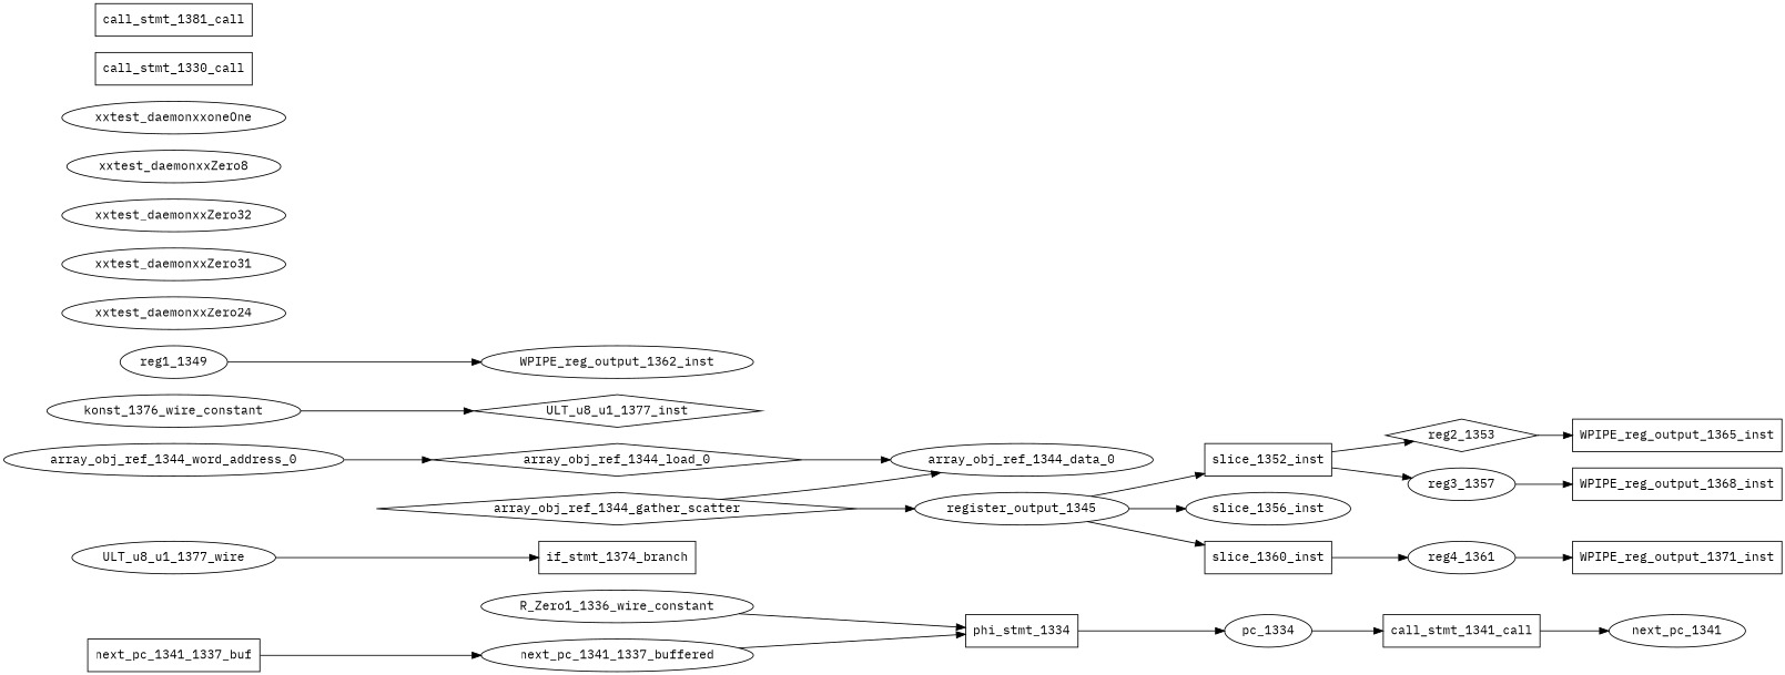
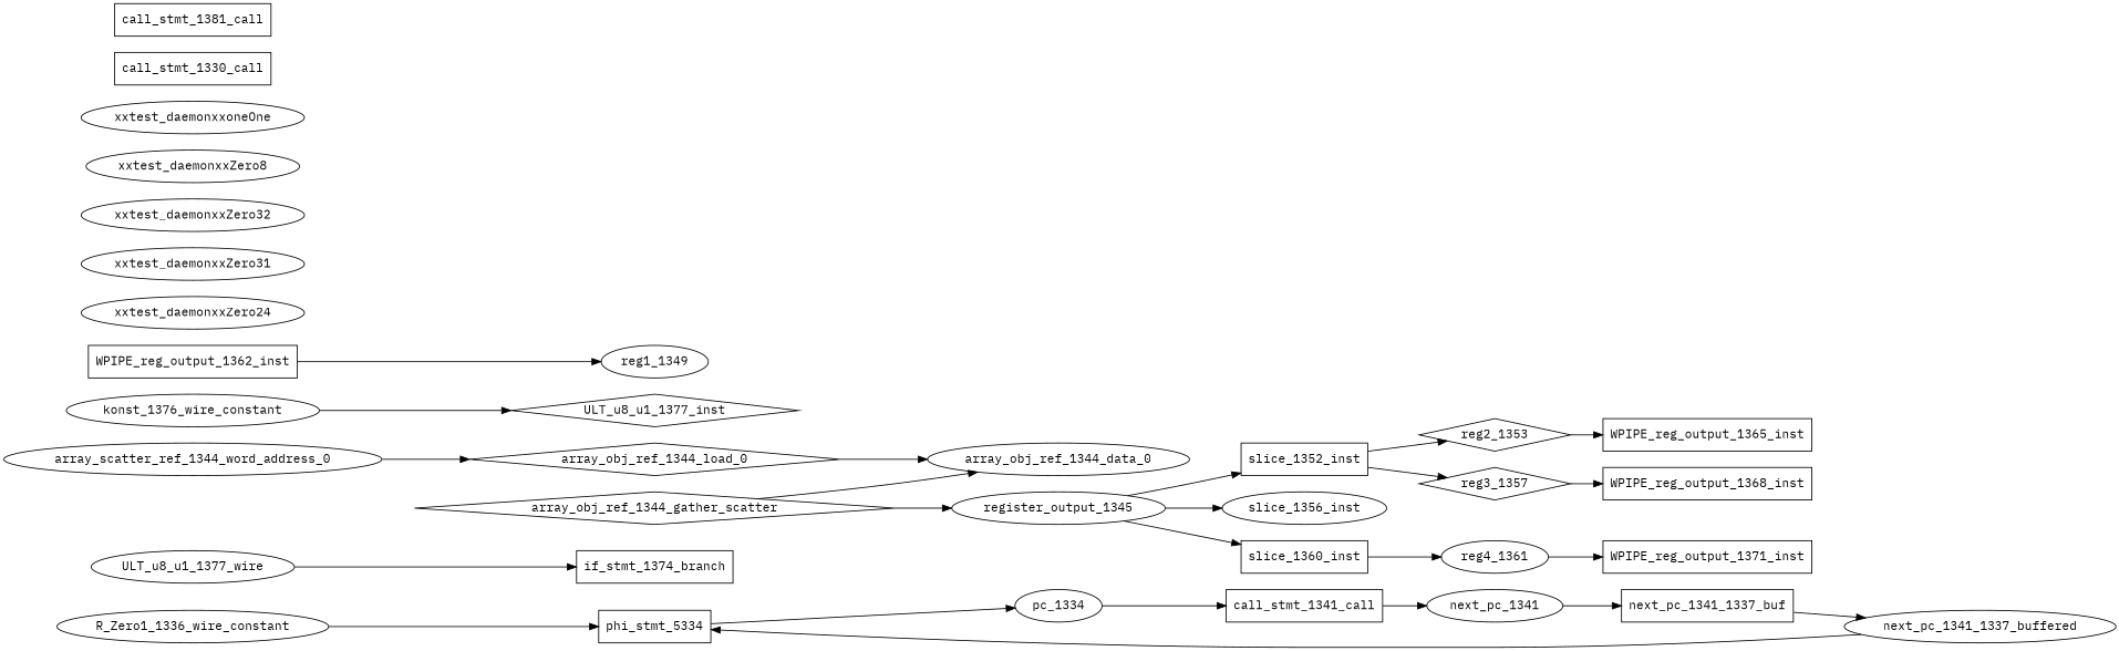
  digraph {
    fontname="IBM Plex Mono"
    rankdir=LR
    node [fontname="IBM Plex Mono" shape=ellipse]
    edge [fontname="IBM Plex Mono"]
    n1 [label=R_Zero1_1336_wire_constant]
-   phi_stmt_1334 [shape=rectangle]
+   phi_stmt_1334 [shape=rectangle label=phi_stmt_5334]
    pc_1334
    if_stmt_1374_branch [shape=rectangle]
    ULT_u8_u1_1377_wire
    array_obj_ref_1344_gather_scatter [shape=diamond]
    array_obj_ref_1344_data_0
    register_output_1345
    array_obj_ref_1344_load_0 [shape=diamond]
-   array_obj_ref_1344_word_address_0
+   array_obj_ref_1344_word_address_0 [label=array_scatter_ref_1344_word_address_0]
    ULT_u8_u1_1377_inst [shape=diamond]
    konst_1376_wire_constant
    next_pc_1341_1337_buf [shape=rectangle]
    next_pc_1341
    next_pc_1341_1337_buffered
    call_stmt_1341_call [shape=rectangle]
-   WPIPE_reg_output_1362_inst
+   WPIPE_reg_output_1362_inst [shape=rectangle]
    reg1_1349
    reg2_1353 [shape=diamond]
    WPIPE_reg_output_1365_inst [shape=rectangle]
    WPIPE_reg_output_1368_inst [shape=rectangle]
-   reg3_1357
+   reg3_1357 [shape=diamond]
    WPIPE_reg_output_1371_inst [shape=rectangle]
    reg4_1361
    slice_1352_inst [shape=rectangle]
    slice_1356_inst
    slice_1360_inst [shape=rectangle]
    xxtest_daemonxxZero24
    xxtest_daemonxxZero31
    xxtest_daemonxxZero32
    xxtest_daemonxxZero8
    xxtest_daemonxxoneOne
    call_stmt_1330_call [shape=rectangle]
    n34 [label=call_stmt_1381_call shape=rectangle]
    n1 -> phi_stmt_1334
    phi_stmt_1334 -> pc_1334
    pc_1334 -> call_stmt_1341_call
    ULT_u8_u1_1377_wire -> if_stmt_1374_branch
    array_obj_ref_1344_gather_scatter -> array_obj_ref_1344_data_0
    array_obj_ref_1344_gather_scatter -> register_output_1345
    register_output_1345 -> slice_1352_inst
    register_output_1345 -> slice_1356_inst
    register_output_1345 -> slice_1360_inst
    array_obj_ref_1344_load_0 -> array_obj_ref_1344_data_0
    array_obj_ref_1344_word_address_0 -> array_obj_ref_1344_load_0
    konst_1376_wire_constant -> ULT_u8_u1_1377_inst
    next_pc_1341_1337_buf -> next_pc_1341_1337_buffered
+   next_pc_1341 -> next_pc_1341_1337_buf
    next_pc_1341_1337_buffered -> phi_stmt_1334
    call_stmt_1341_call -> next_pc_1341
-   reg1_1349 -> WPIPE_reg_output_1362_inst
+   WPIPE_reg_output_1362_inst -> reg1_1349
    reg2_1353 -> WPIPE_reg_output_1365_inst
    reg3_1357 -> WPIPE_reg_output_1368_inst
    reg4_1361 -> WPIPE_reg_output_1371_inst
    slice_1352_inst -> reg2_1353
    slice_1352_inst -> reg3_1357
    slice_1360_inst -> reg4_1361
  }
